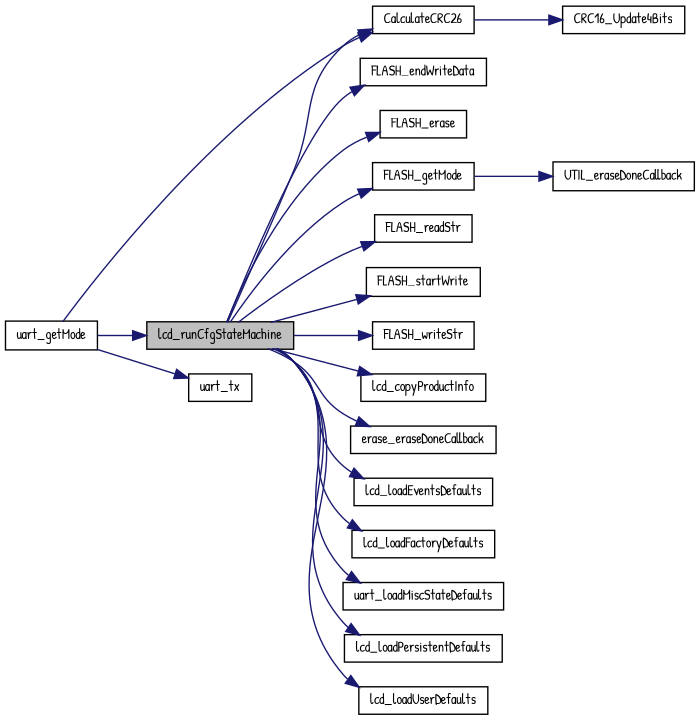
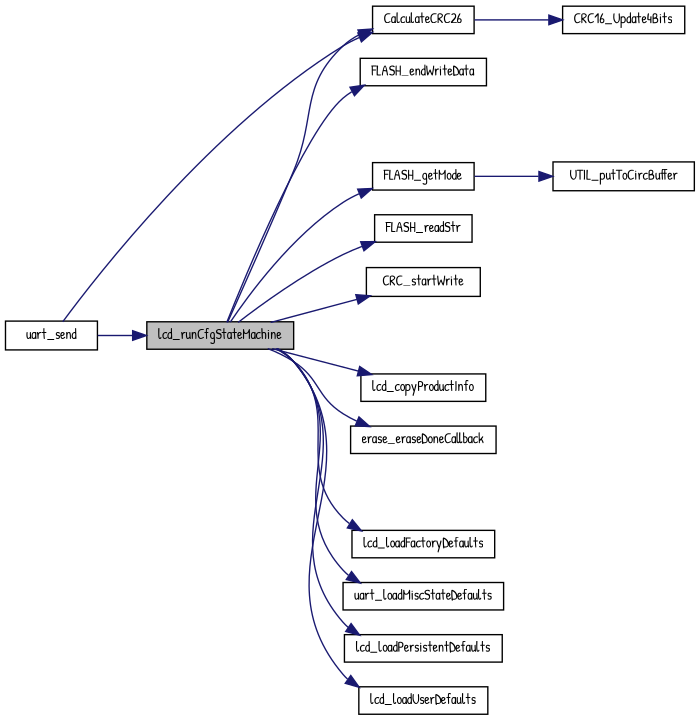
  digraph {
    fontname="Patrick Hand"
    rankdir=LR
    node [color=black fillcolor=white fontname="Patrick Hand" fontsize=10 shape=record style=filled]
    edge [color=midnightblue fontname="Patrick Hand" fontsize=10 labelfontname=Helvetica labelfontsize=10 style=solid]
    n1 [fillcolor=grey75 fontcolor=black height=0.2 label=lcd_runCfgStateMachine width=0.4]
    n2 [height=0.2 label=CalculateCRC26 width=0.4]
    n3 [height=0.2 label=FLASH_endWriteData width=0.4]
-   n4 [height=0.2 label=FLASH_erase width=0.4]
    n5 [height=0.2 label=FLASH_getMode width=0.4]
    n6 [height=0.2 label=FLASH_readStr width=0.4]
-   n7 [height=0.2 label=FLASH_startWrite width=0.4]
-   n8 [height=0.2 label=FLASH_writeStr width=0.4]
+   n7 [height=0.2 label=CRC_startWrite width=0.4]
    n9 [height=0.2 label=lcd_copyProductInfo width=0.4]
    n10 [height=0.2 label=erase_eraseDoneCallback width=0.4]
-   n11 [height=0.2 label=lcd_loadEventsDefaults width=0.4]
    n12 [height=0.2 label=lcd_loadFactoryDefaults width=0.4]
    n13 [height=0.2 label=uart_loadMiscStateDefaults width=0.4]
    n14 [height=0.2 label=lcd_loadPersistentDefaults width=0.4]
    n15 [height=0.2 label=lcd_loadUserDefaults width=0.4]
    n16 [height=0.2 label=CRC16_Update4Bits width=0.4]
-   n17 [height=0.2 label=UTIL_eraseDoneCallback width=0.4]
-   n18 [height=0.2 label=uart_getMode width=0.4]
-   n19 [height=0.2 label=uart_tx width=0.4]
+   n17 [height=0.2 label=UTIL_putToCircBuffer width=0.4]
+   n18 [height=0.2 label=uart_send width=0.4]
    n1 -> n2
    n1 -> n3
-   n1 -> n4
    n1 -> n5
    n1 -> n6
    n1 -> n7
-   n1 -> n8
    n1 -> n9
    n1 -> n10
-   n1 -> n11
    n1 -> n12
    n1 -> n13
    n1 -> n14
    n1 -> n15
    n2 -> n16
    n5 -> n17
    n18 -> n1
    n18 -> n2
-   n18 -> n19
  }
